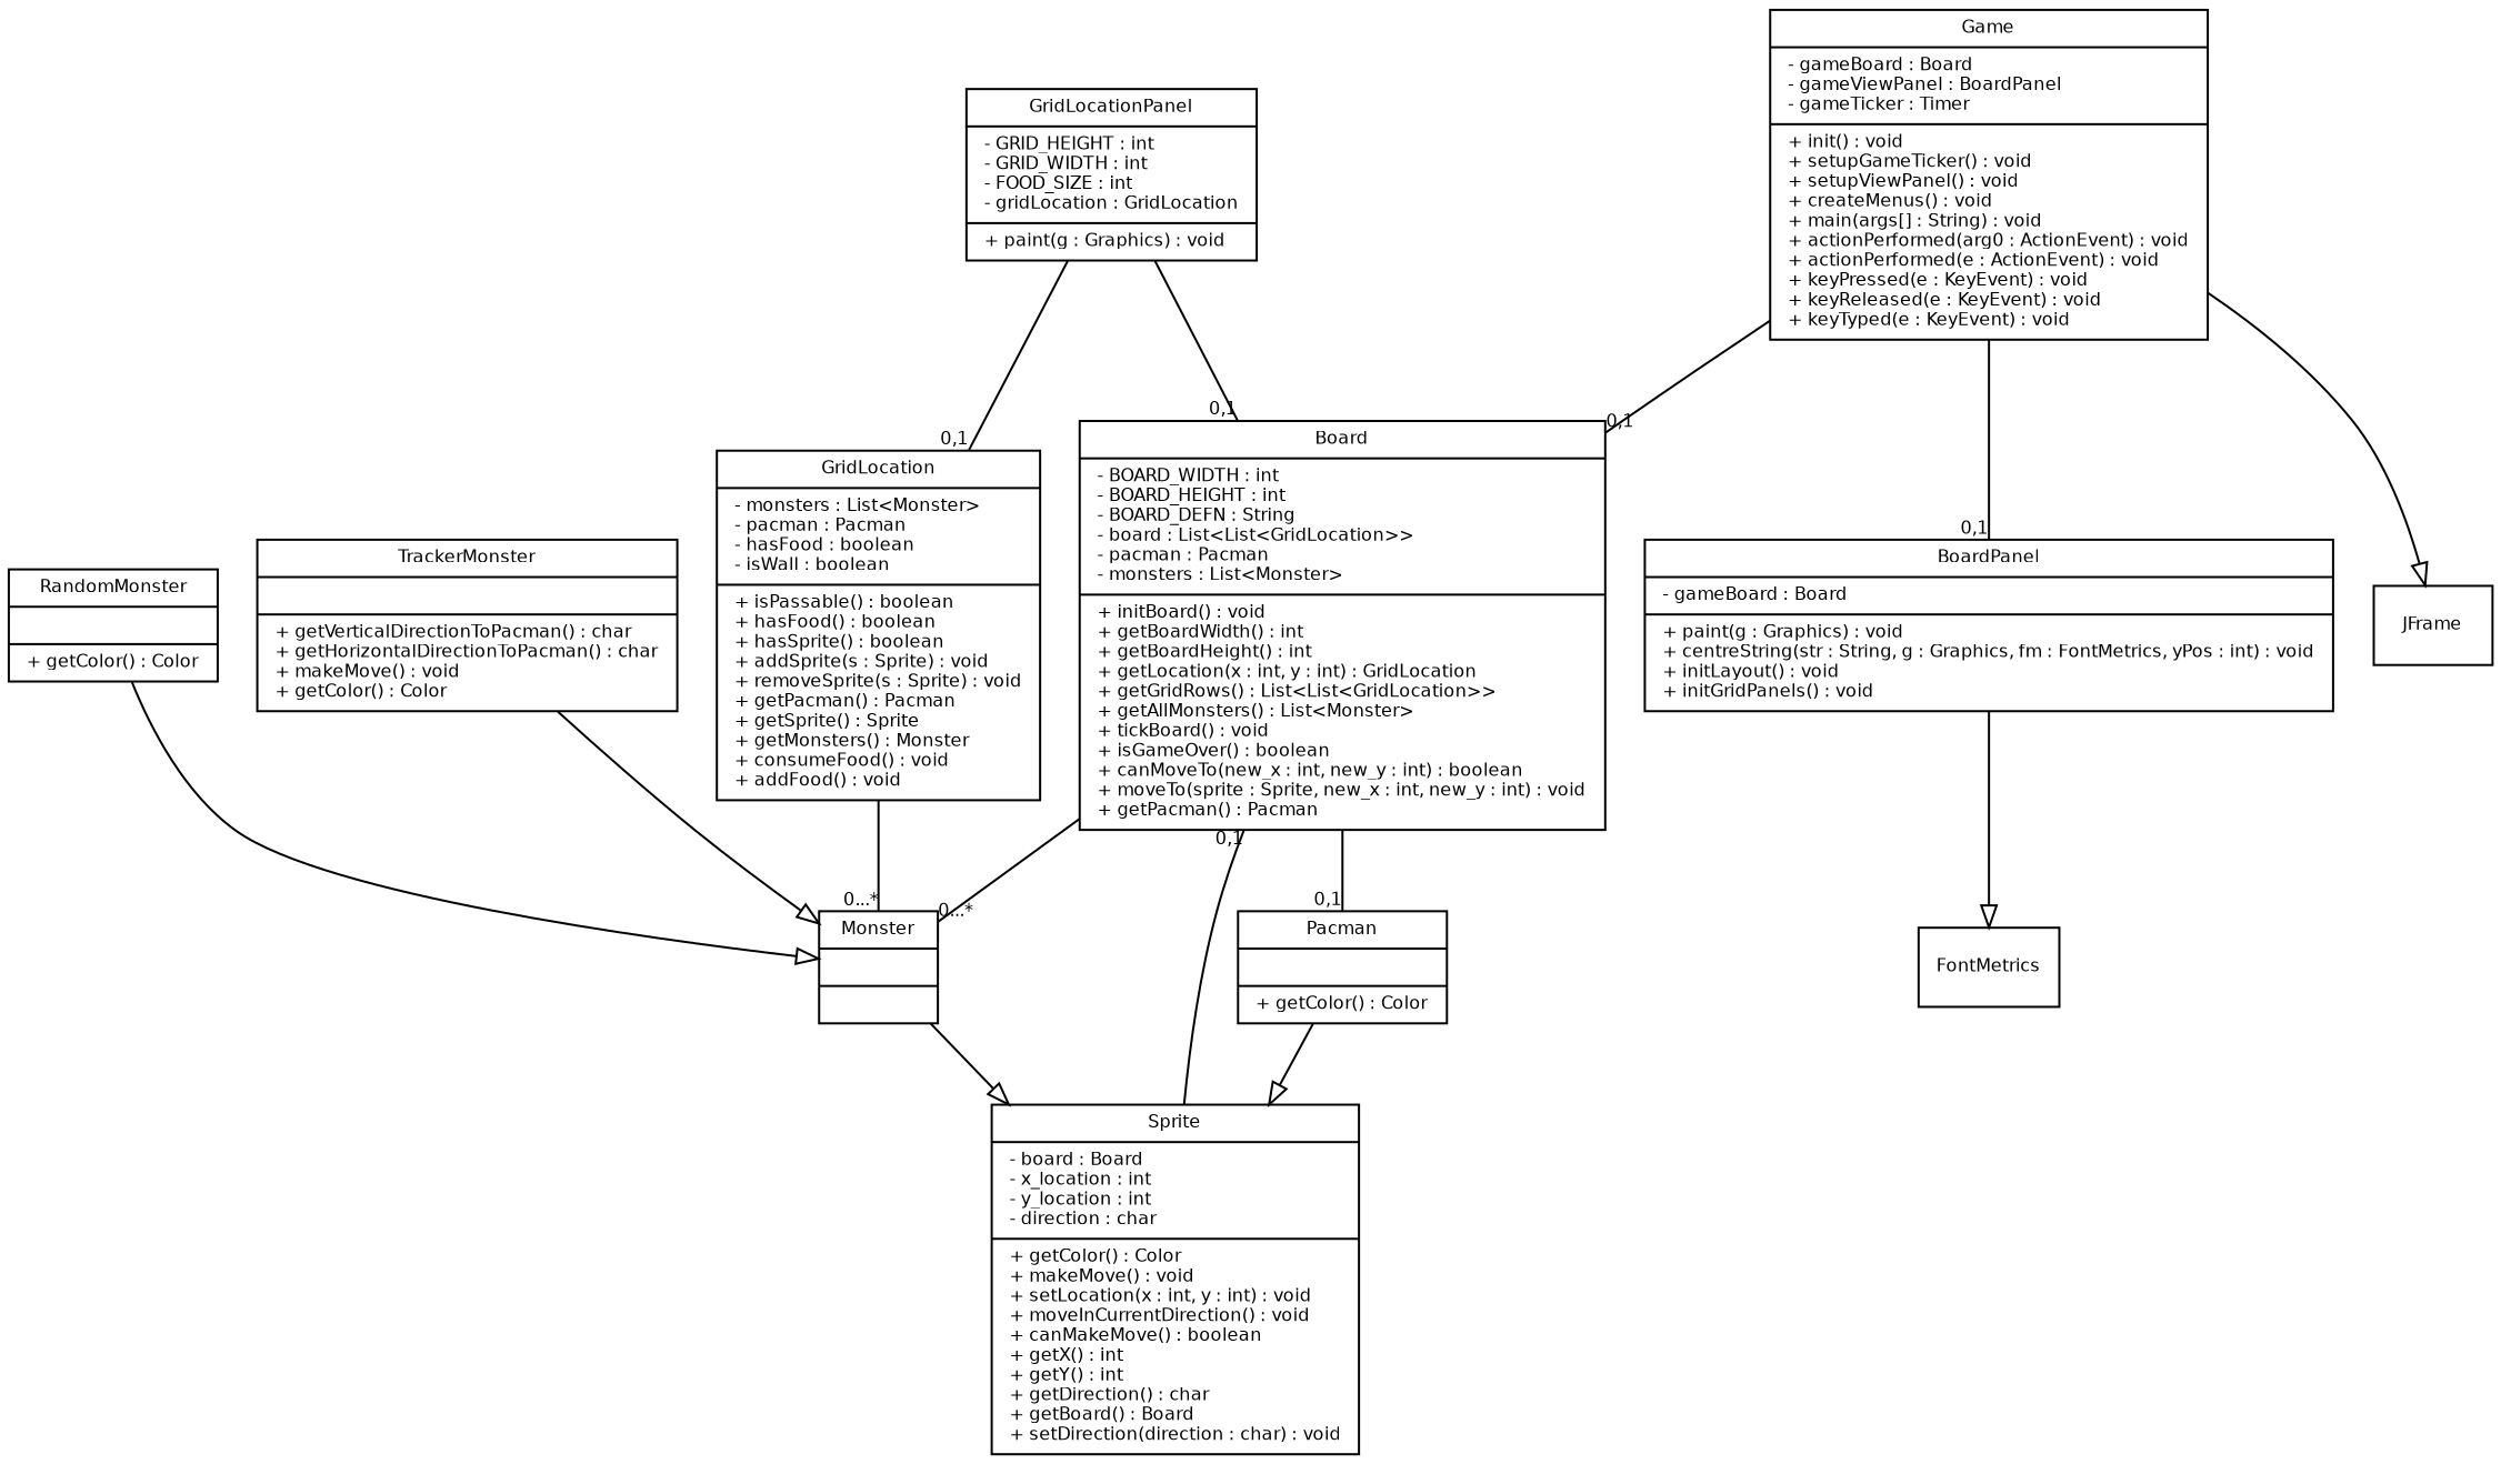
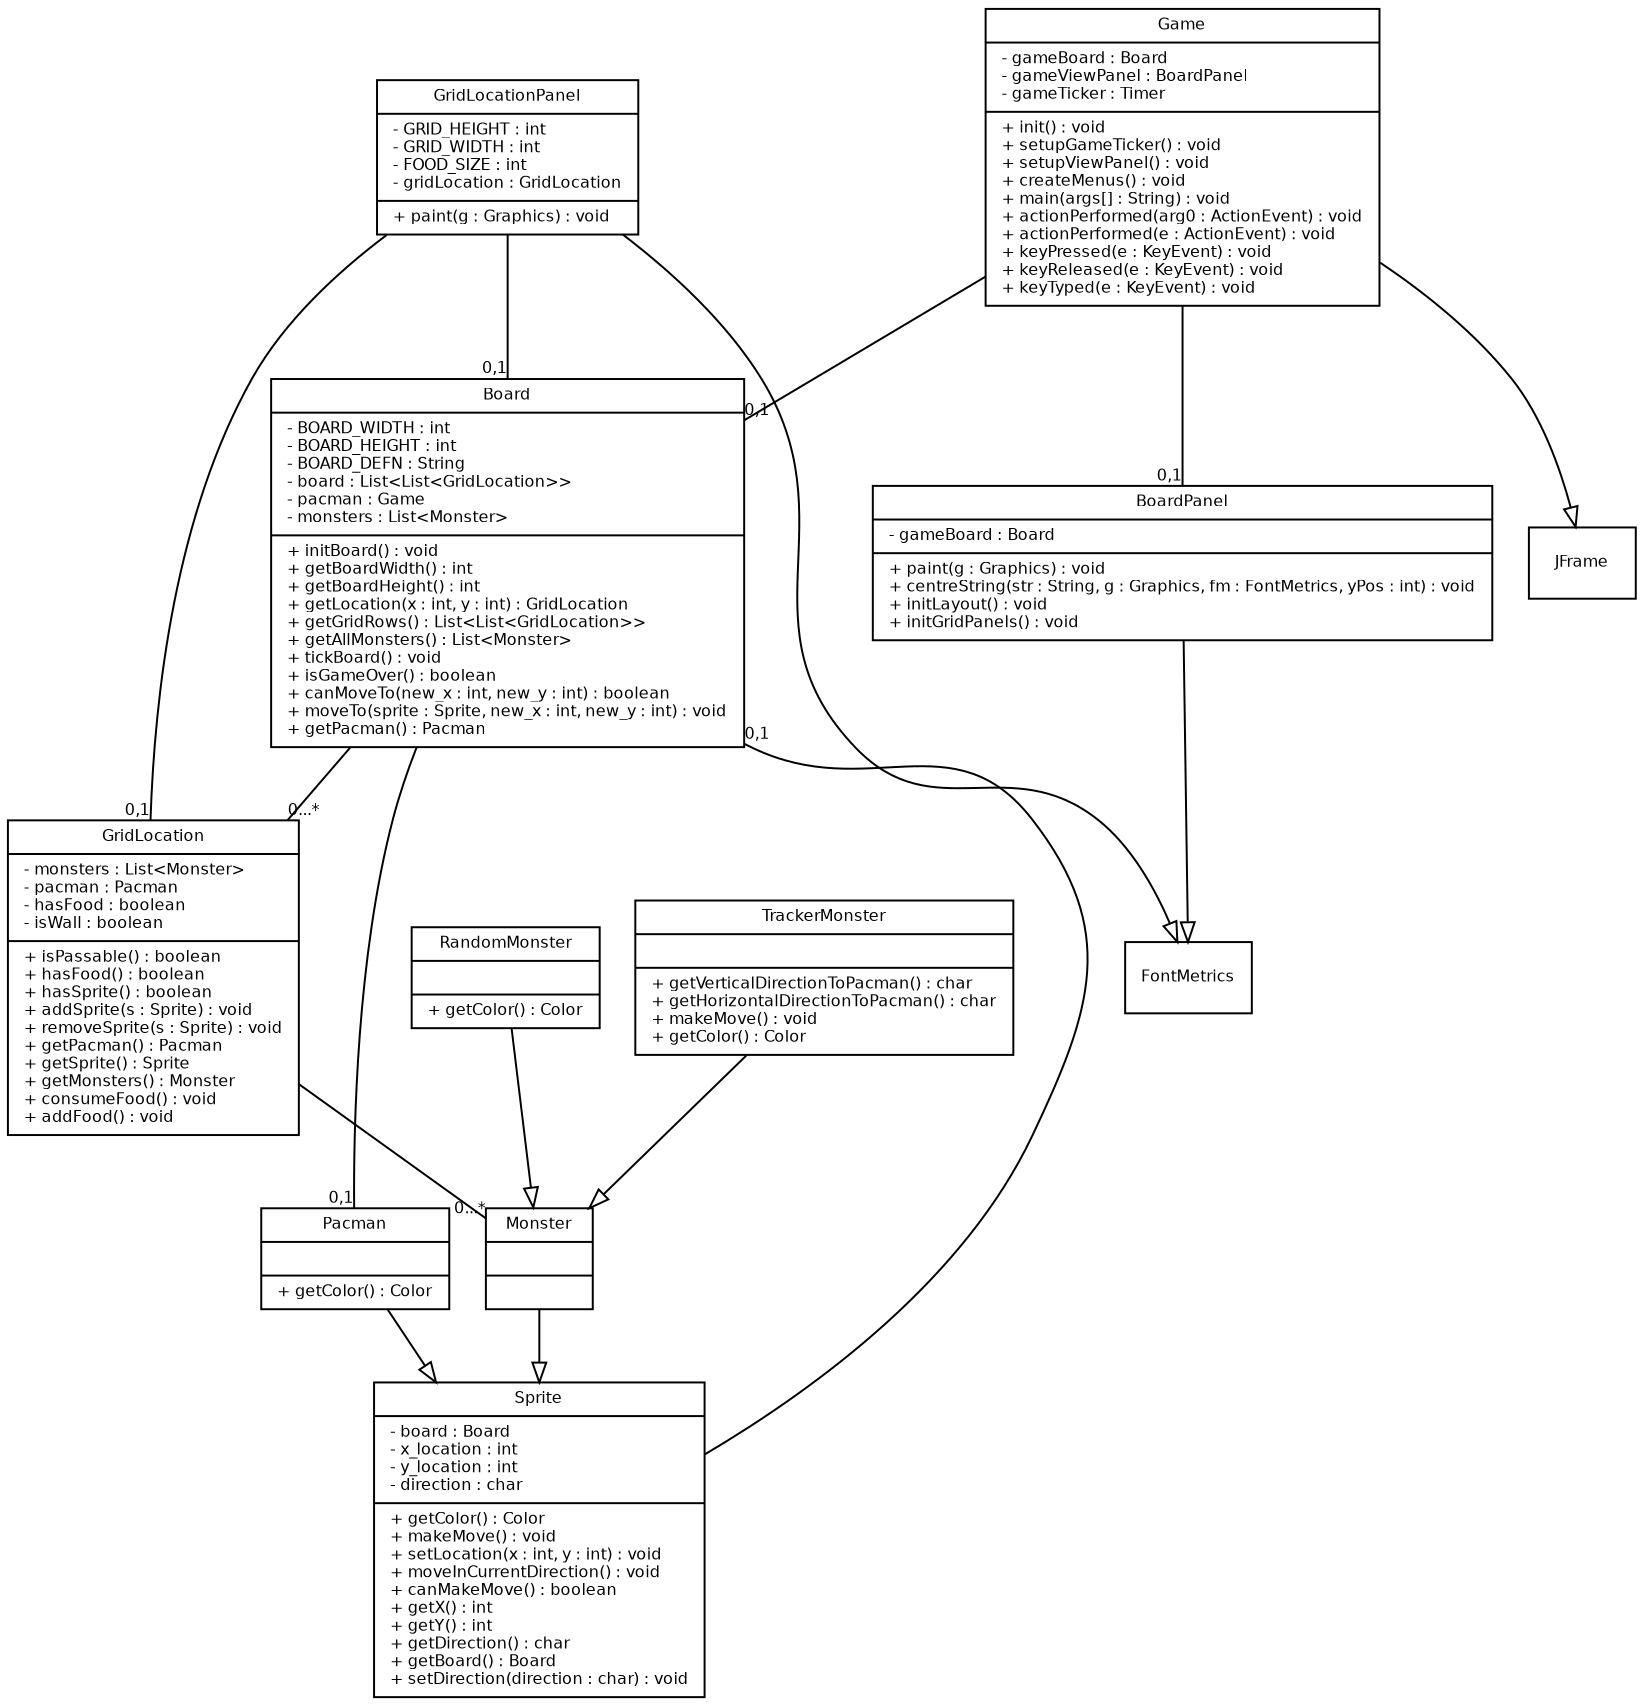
  digraph {
    fontname="Bitstream Vera Sans"
    fontsize=8
    node [fontname="Bitstream Vera Sans" fontsize=8 shape=record]
    edge [arrowhead=none fontname="Bitstream Vera Sans" fontsize=8]
-   n1 [label="{Board|- BOARD_WIDTH : int\l- BOARD_HEIGHT : int\l- BOARD_DEFN : String\l- board : List&lt;List&lt;GridLocation&gt;&gt;\l- pacman : Pacman\l- monsters : List&lt;Monster&gt;\l|+ initBoard() : void\l+ getBoardWidth() : int\l+ getBoardHeight() : int\l+ getLocation(x : int, y : int) : GridLocation\l+ getGridRows() : List&lt;List&lt;GridLocation&gt;&gt;\l+ getAllMonsters() : List&lt;Monster&gt;\l+ tickBoard() : void\l+ isGameOver() : boolean\l+ canMoveTo(new_x : int, new_y : int) : boolean\l+ moveTo(sprite : Sprite, new_x : int, new_y : int) : void\l+ getPacman() : Pacman\l}"]
+   n1 [label="{Board|- BOARD_WIDTH : int\l- BOARD_HEIGHT : int\l- BOARD_DEFN : String\l- board : List&lt;List&lt;GridLocation&gt;&gt;\l- pacman : Game\l- monsters : List&lt;Monster&gt;\l|+ initBoard() : void\l+ getBoardWidth() : int\l+ getBoardHeight() : int\l+ getLocation(x : int, y : int) : GridLocation\l+ getGridRows() : List&lt;List&lt;GridLocation&gt;&gt;\l+ getAllMonsters() : List&lt;Monster&gt;\l+ tickBoard() : void\l+ isGameOver() : boolean\l+ canMoveTo(new_x : int, new_y : int) : boolean\l+ moveTo(sprite : Sprite, new_x : int, new_y : int) : void\l+ getPacman() : Pacman\l}"]
    n2 [label="{Pacman||+ getColor() : Color\l}"]
    n3 [label="{Monster||}" lable="{Monster}"]
    n4 [label="{Sprite|- board : Board\l- x_location : int\l- y_location : int\l- direction : char\l|+ getColor() : Color\l+ makeMove() : void\l+ setLocation(x : int, y : int) : void\l+ moveInCurrentDirection() : void\l+ canMakeMove() : boolean\l+ getX() : int\l+ getY() : int\l+ getDirection() : char\l+ getBoard() : Board\l+ setDirection(direction : char) : void\l}" lable="{Sprite}"]
    n5 [label="{GridLocation|- monsters : List&lt;Monster&gt;\l- pacman : Pacman\l- hasFood : boolean\l- isWall : boolean\l|+ isPassable() : boolean\l+ hasFood() : boolean\l+ hasSprite() : boolean\l+ addSprite(s : Sprite) : void\l+ removeSprite(s : Sprite) : void\l+ getPacman() : Pacman\l+ getSprite() : Sprite\l+ getMonsters() : Monster\l+ consumeFood() : void\l+ addFood() : void\l}"]
    n6 [label="{RandomMonster||+ getColor() : Color\l}"]
    n7 [label="{TrackerMonster||+ getVerticalDirectionToPacman() : char\l+ getHorizontalDirectionToPacman() : char\l+ makeMove() : void\l+ getColor() : Color\l}"]
    n8 [label="{BoardPanel|- gameBoard : Board\l|+ paint(g : Graphics) : void\l+ centreString(str : String, g : Graphics, fm : FontMetrics, yPos : int) : void\l+ initLayout() : void\l+ initGridPanels() : void\l}"]
    n9 [label=FontMetrics lable="{JPanel}"]
    n10 [label="{Game|- gameBoard : Board\l- gameViewPanel : BoardPanel\l- gameTicker : Timer\l|+ init() : void\l+ setupGameTicker() : void\l+ setupViewPanel() : void\l+ createMenus() : void\l+ main(args[] : String) : void\l+ actionPerformed(arg0 : ActionEvent) : void\l+ actionPerformed(e : ActionEvent) : void\l+ keyPressed(e : KeyEvent) : void\l+ keyReleased(e : KeyEvent) : void\l+ keyTyped(e : KeyEvent) : void\l}"]
    JFrame [lable="{JFrame}"]
    n12 [label="{GridLocationPanel|- GRID_HEIGHT : int\l- GRID_WIDTH : int\l- FOOD_SIZE : int\l- gridLocation : GridLocation\l|+ paint(g : Graphics) : void\l}"]
    n1 -> n2 [headlabel="0,1"]
-   n1 -> n3 [headlabel="0...*"]
+   n1 -> n5 [headlabel="0...*"]
    n2 -> n4 [arrowhead=empty]
    n3 -> n4 [arrowhead=empty]
    n4 -> n1 [headlabel="0,1"]
    n5 -> n3 [headlabel="0...*"]
    n6 -> n3 [arrowhead=empty]
    n7 -> n3 [arrowhead=empty]
    n8 -> n9 [arrowhead=empty]
    n10 -> n1 [headlabel="0,1"]
    n10 -> n8 [headlabel="0,1"]
    n10 -> JFrame [arrowhead=empty]
    n12 -> n1 [headlabel="0,1"]
    n12 -> n5 [headlabel="0,1"]
+   n12 -> n9 [arrowhead=empty]
  }
